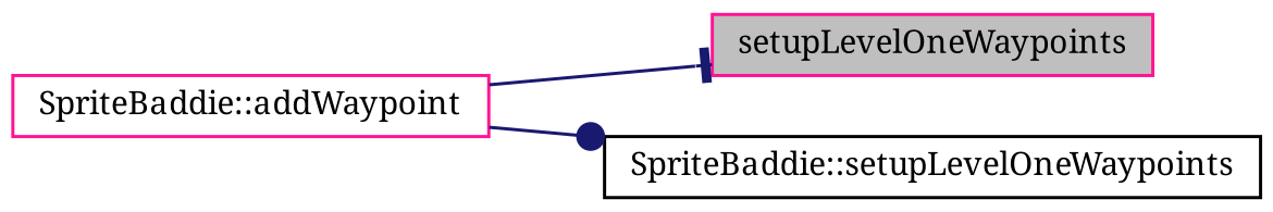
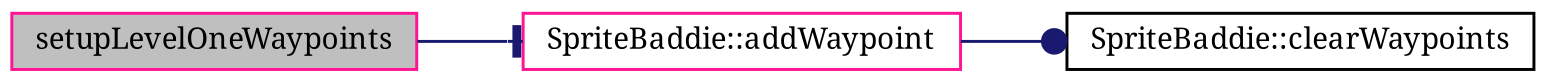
  digraph {
    fontname="Noto Serif"
    rankdir=LR
    node [color=deeppink fillcolor=white fontname="Noto Serif" fontsize=10 shape=record style=filled]
    edge [color=midnightblue fontname="Noto Serif" fontsize=10 labelfontname=Helvetica labelfontsize=10 style=solid]
    n1 [fillcolor=grey75 fontcolor=black height=0.2 label=setupLevelOneWaypoints width=0.4]
    n2 [height=0.2 label="SpriteBaddie::addWaypoint" width=0.4]
-   n3 [color=black height=0.2 label="SpriteBaddie::setupLevelOneWaypoints" width=0.4]
-   n2 -> n1 [arrowhead=tee]
+   n3 [color=black height=0.2 label="SpriteBaddie::clearWaypoints" width=0.4]
+   n1 -> n2 [arrowhead=tee]
    n2 -> n3 [arrowhead=dot]
  }
